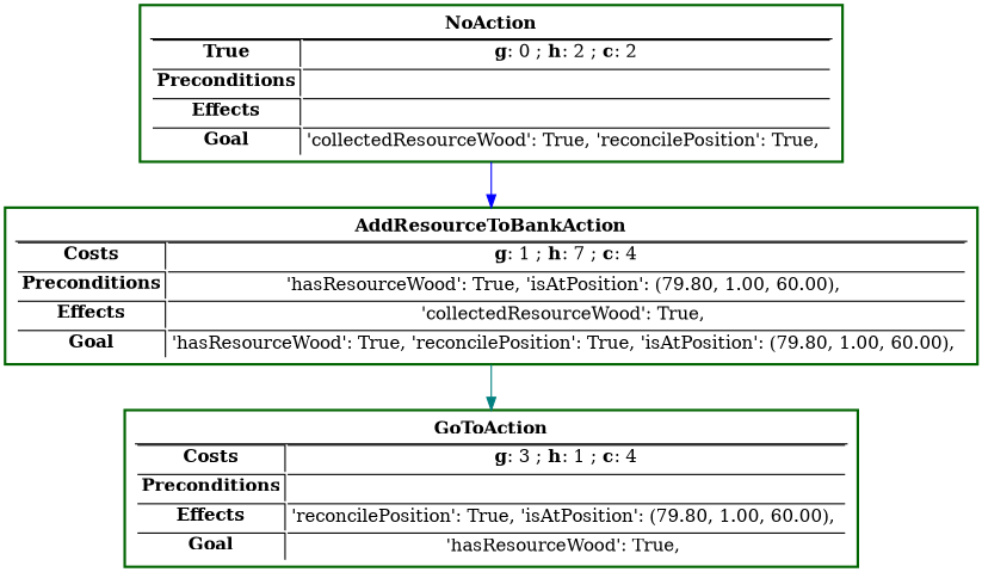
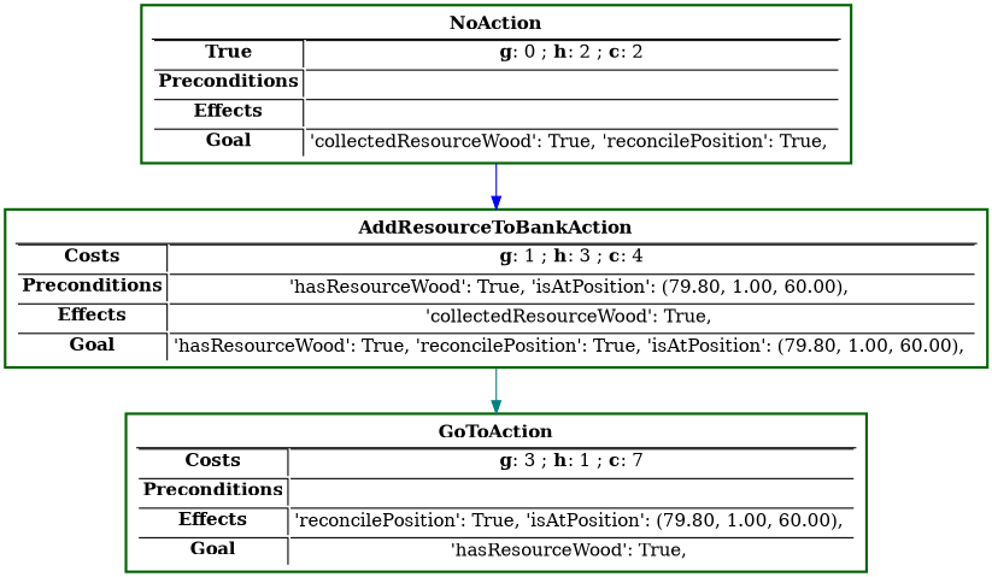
  digraph {
    node [color=darkgreen shape=box style=bold]
    n1 [label=< <table border='0' color='black' fontcolor='#F5F5F5'>     <tr> <td colspan='2'><b>NoAction</b></td> </tr>     <hr/>     <tr align='left'> <td border='1' sides='rt'><b>True</b></td>           <td border='1' sides='t'><b>g</b>: 0 ; <b>h</b>: 2 ; <b>c</b>: 2</td> </tr>     <tr align='left'> <td border='1' sides='rt'><b>Preconditions</b></td>   <td border='1' sides='t'></td> </tr>     <tr align='left'> <td border='1' sides='rt'><b>Effects</b></td>         <td border='1' sides='t'></td> </tr>     <tr align='left'> <td border='1' sides='rt'><b>Goal</b></td>            <td border='1' sides='t'>'collectedResourceWood': True, 'reconcilePosition': True, </td> </tr> </table> >]
-   n2 [label=< <table border='0' color='black' fontcolor='#F5F5F5'>     <tr> <td colspan='2'><b>AddResourceToBankAction</b></td> </tr>     <hr/>     <tr align='left'> <td border='1' sides='rt'><b>Costs</b></td>           <td border='1' sides='t'><b>g</b>: 1 ; <b>h</b>: 7 ; <b>c</b>: 4</td> </tr>     <tr align='left'> <td border='1' sides='rt'><b>Preconditions</b></td>   <td border='1' sides='t'>'hasResourceWood': True, 'isAtPosition': (79.80, 1.00, 60.00), </td> </tr>     <tr align='left'> <td border='1' sides='rt'><b>Effects</b></td>         <td border='1' sides='t'>'collectedResourceWood': True, </td> </tr>     <tr align='left'> <td border='1' sides='rt'><b>Goal</b></td>            <td border='1' sides='t'>'hasResourceWood': True, 'reconcilePosition': True, 'isAtPosition': (79.80, 1.00, 60.00), </td> </tr> </table> >]
-   n3 [label=< <table border='0' color='black' fontcolor='#F5F5F5'>     <tr> <td colspan='2'><b>GoToAction</b></td> </tr>     <hr/>     <tr align='left'> <td border='1' sides='rt'><b>Costs</b></td>           <td border='1' sides='t'><b>g</b>: 3 ; <b>h</b>: 1 ; <b>c</b>: 4</td> </tr>     <tr align='left'> <td border='1' sides='rt'><b>Preconditions</b></td>   <td border='1' sides='t'></td> </tr>     <tr align='left'> <td border='1' sides='rt'><b>Effects</b></td>         <td border='1' sides='t'>'reconcilePosition': True, 'isAtPosition': (79.80, 1.00, 60.00), </td> </tr>     <tr align='left'> <td border='1' sides='rt'><b>Goal</b></td>            <td border='1' sides='t'>'hasResourceWood': True, </td> </tr> </table> >]
+   n2 [label=< <table border='0' color='black' fontcolor='#F5F5F5'>     <tr> <td colspan='2'><b>AddResourceToBankAction</b></td> </tr>     <hr/>     <tr align='left'> <td border='1' sides='rt'><b>Costs</b></td>           <td border='1' sides='t'><b>g</b>: 1 ; <b>h</b>: 3 ; <b>c</b>: 4</td> </tr>     <tr align='left'> <td border='1' sides='rt'><b>Preconditions</b></td>   <td border='1' sides='t'>'hasResourceWood': True, 'isAtPosition': (79.80, 1.00, 60.00), </td> </tr>     <tr align='left'> <td border='1' sides='rt'><b>Effects</b></td>         <td border='1' sides='t'>'collectedResourceWood': True, </td> </tr>     <tr align='left'> <td border='1' sides='rt'><b>Goal</b></td>            <td border='1' sides='t'>'hasResourceWood': True, 'reconcilePosition': True, 'isAtPosition': (79.80, 1.00, 60.00), </td> </tr> </table> >]
+   n3 [label=< <table border='0' color='black' fontcolor='#F5F5F5'>     <tr> <td colspan='2'><b>GoToAction</b></td> </tr>     <hr/>     <tr align='left'> <td border='1' sides='rt'><b>Costs</b></td>           <td border='1' sides='t'><b>g</b>: 3 ; <b>h</b>: 1 ; <b>c</b>: 7</td> </tr>     <tr align='left'> <td border='1' sides='rt'><b>Preconditions</b></td>   <td border='1' sides='t'></td> </tr>     <tr align='left'> <td border='1' sides='rt'><b>Effects</b></td>         <td border='1' sides='t'>'reconcilePosition': True, 'isAtPosition': (79.80, 1.00, 60.00), </td> </tr>     <tr align='left'> <td border='1' sides='rt'><b>Goal</b></td>            <td border='1' sides='t'>'hasResourceWood': True, </td> </tr> </table> >]
    n1 -> n2 [color=blue]
    n2 -> n3 [color=teal]
  }
